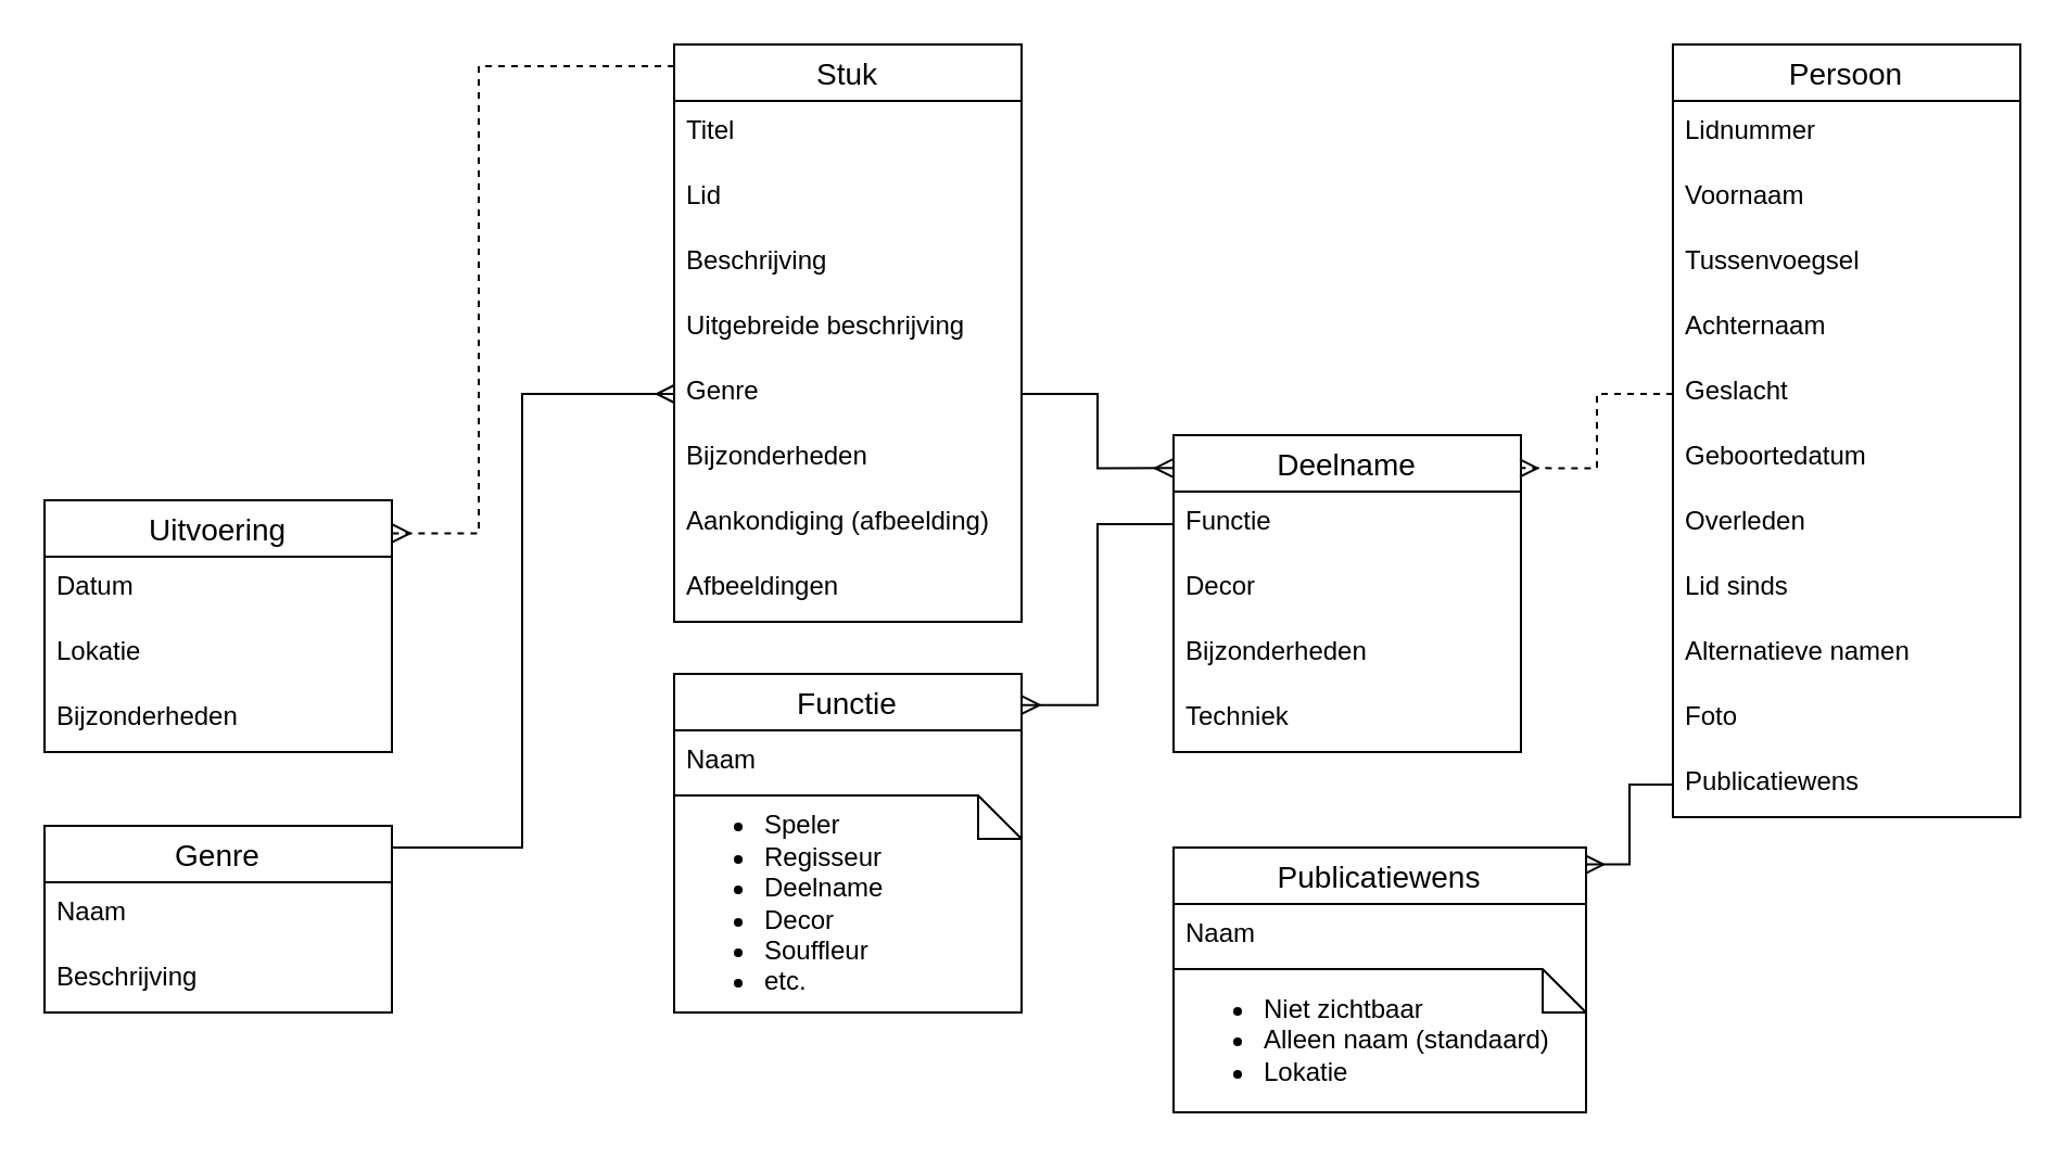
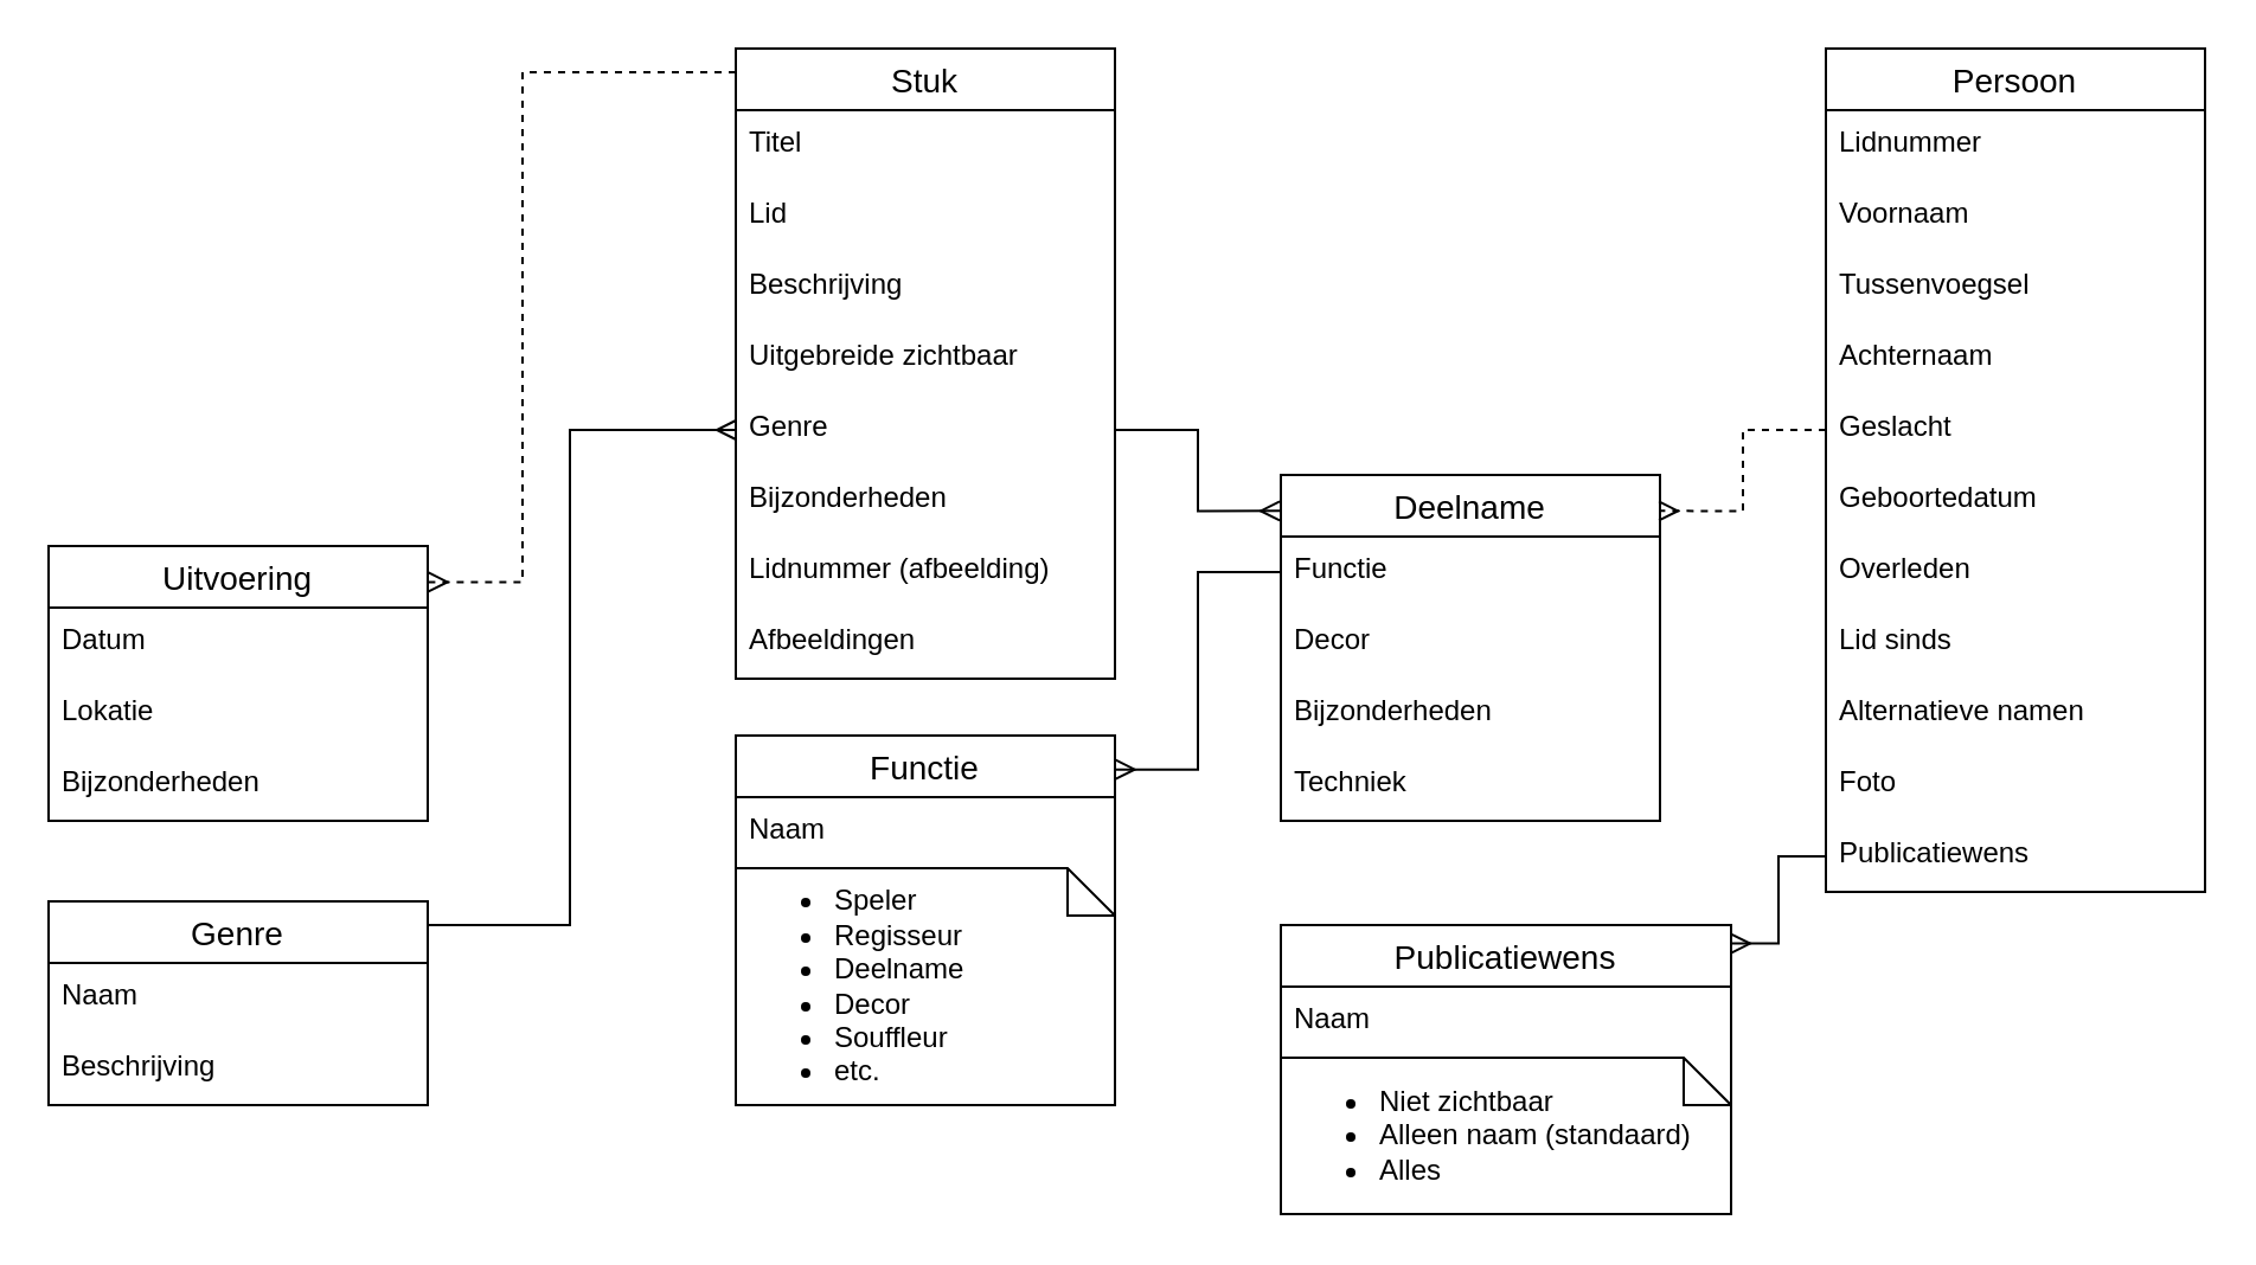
  <mxCell id="0" />
  <mxCell id="1" parent="0" />
  <mxCell id="2" style="edgeStyle=orthogonalEdgeStyle;rounded=0;orthogonalLoop=1;jettySize=auto;html=1;entryX=1.002;entryY=0.131;entryDx=0;entryDy=0;entryPerimeter=0;endArrow=ERmany;endFill=0;dashed=1;" edge="1" parent="1" source="3" target="16"><mxGeometry relative="1" as="geometry"><Array as="points"><mxPoint x="220" y="30" /><mxPoint x="220" y="245" /></Array></mxGeometry></mxCell>
  <mxCell id="3" value="Stuk" style="swimlane;fontStyle=0;childLayout=stackLayout;horizontal=1;startSize=26;horizontalStack=0;resizeParent=1;resizeParentMax=0;resizeLast=0;collapsible=1;marginBottom=0;align=center;fontSize=14;" vertex="1" parent="1"><mxGeometry x="310" y="20" width="160" height="266" as="geometry" /></mxCell>
  <mxCell id="4" value="Titel" style="text;strokeColor=none;fillColor=none;spacingLeft=4;spacingRight=4;overflow=hidden;rotatable=0;points=[[0,0.5],[1,0.5]];portConstraint=eastwest;fontSize=12;" vertex="1" parent="3"><mxGeometry y="26" width="160" height="30" as="geometry" /></mxCell>
  <mxCell id="5" value="Lid" style="text;strokeColor=none;fillColor=none;spacingLeft=4;spacingRight=4;overflow=hidden;rotatable=0;points=[[0,0.5],[1,0.5]];portConstraint=eastwest;fontSize=12;" vertex="1" parent="3"><mxGeometry y="56" width="160" height="30" as="geometry" /></mxCell>
  <mxCell id="6" value="Beschrijving" style="text;strokeColor=none;fillColor=none;spacingLeft=4;spacingRight=4;overflow=hidden;rotatable=0;points=[[0,0.5],[1,0.5]];portConstraint=eastwest;fontSize=12;" vertex="1" parent="3"><mxGeometry y="86" width="160" height="30" as="geometry" /></mxCell>
- <mxCell id="7" value="Uitgebreide beschrijving" style="text;strokeColor=none;fillColor=none;spacingLeft=4;spacingRight=4;overflow=hidden;rotatable=0;points=[[0,0.5],[1,0.5]];portConstraint=eastwest;fontSize=12;" vertex="1" parent="3"><mxGeometry y="116" width="160" height="30" as="geometry" /></mxCell>
+ <mxCell id="7" value="Uitgebreide zichtbaar" style="text;strokeColor=none;fillColor=none;spacingLeft=4;spacingRight=4;overflow=hidden;rotatable=0;points=[[0,0.5],[1,0.5]];portConstraint=eastwest;fontSize=12;" vertex="1" parent="3"><mxGeometry y="116" width="160" height="30" as="geometry" /></mxCell>
  <mxCell id="8" value="Genre" style="text;strokeColor=none;fillColor=none;spacingLeft=4;spacingRight=4;overflow=hidden;rotatable=0;points=[[0,0.5],[1,0.5]];portConstraint=eastwest;fontSize=12;" vertex="1" parent="3"><mxGeometry y="146" width="160" height="30" as="geometry" /></mxCell>
  <mxCell id="9" value="Bijzonderheden" style="text;strokeColor=none;fillColor=none;spacingLeft=4;spacingRight=4;overflow=hidden;rotatable=0;points=[[0,0.5],[1,0.5]];portConstraint=eastwest;fontSize=12;" vertex="1" parent="3"><mxGeometry y="176" width="160" height="30" as="geometry" /></mxCell>
- <mxCell id="10" value="Aankondiging (afbeelding)" style="text;strokeColor=none;fillColor=none;spacingLeft=4;spacingRight=4;overflow=hidden;rotatable=0;points=[[0,0.5],[1,0.5]];portConstraint=eastwest;fontSize=12;" vertex="1" parent="3"><mxGeometry y="206" width="160" height="30" as="geometry" /></mxCell>
+ <mxCell id="10" value="Lidnummer (afbeelding)" style="text;strokeColor=none;fillColor=none;spacingLeft=4;spacingRight=4;overflow=hidden;rotatable=0;points=[[0,0.5],[1,0.5]];portConstraint=eastwest;fontSize=12;" vertex="1" parent="3"><mxGeometry y="206" width="160" height="30" as="geometry" /></mxCell>
  <mxCell id="11" value="Afbeeldingen" style="text;strokeColor=none;fillColor=none;spacingLeft=4;spacingRight=4;overflow=hidden;rotatable=0;points=[[0,0.5],[1,0.5]];portConstraint=eastwest;fontSize=12;" vertex="1" parent="3"><mxGeometry y="236" width="160" height="30" as="geometry" /></mxCell>
  <mxCell id="12" style="edgeStyle=orthogonalEdgeStyle;rounded=0;orthogonalLoop=1;jettySize=auto;html=1;endArrow=ERmany;endFill=0;" edge="1" parent="1" source="13" target="8"><mxGeometry relative="1" as="geometry"><Array as="points"><mxPoint x="240" y="390" /><mxPoint x="240" y="181" /></Array></mxGeometry></mxCell>
  <mxCell id="13" value="Genre" style="swimlane;fontStyle=0;childLayout=stackLayout;horizontal=1;startSize=26;horizontalStack=0;resizeParent=1;resizeParentMax=0;resizeLast=0;collapsible=1;marginBottom=0;align=center;fontSize=14;" vertex="1" parent="1"><mxGeometry x="20" y="380" width="160" height="86" as="geometry" /></mxCell>
  <mxCell id="14" value="Naam" style="text;strokeColor=none;fillColor=none;spacingLeft=4;spacingRight=4;overflow=hidden;rotatable=0;points=[[0,0.5],[1,0.5]];portConstraint=eastwest;fontSize=12;" vertex="1" parent="13"><mxGeometry y="26" width="160" height="30" as="geometry" /></mxCell>
  <mxCell id="15" value="Beschrijving" style="text;strokeColor=none;fillColor=none;spacingLeft=4;spacingRight=4;overflow=hidden;rotatable=0;points=[[0,0.5],[1,0.5]];portConstraint=eastwest;fontSize=12;" vertex="1" parent="13"><mxGeometry y="56" width="160" height="30" as="geometry" /></mxCell>
  <mxCell id="16" value="Uitvoering" style="swimlane;fontStyle=0;childLayout=stackLayout;horizontal=1;startSize=26;horizontalStack=0;resizeParent=1;resizeParentMax=0;resizeLast=0;collapsible=1;marginBottom=0;align=center;fontSize=14;" vertex="1" parent="1"><mxGeometry x="20" y="230" width="160" height="116" as="geometry" /></mxCell>
  <mxCell id="17" value="Datum" style="text;strokeColor=none;fillColor=none;spacingLeft=4;spacingRight=4;overflow=hidden;rotatable=0;points=[[0,0.5],[1,0.5]];portConstraint=eastwest;fontSize=12;" vertex="1" parent="16"><mxGeometry y="26" width="160" height="30" as="geometry" /></mxCell>
  <mxCell id="18" value="Lokatie" style="text;strokeColor=none;fillColor=none;spacingLeft=4;spacingRight=4;overflow=hidden;rotatable=0;points=[[0,0.5],[1,0.5]];portConstraint=eastwest;fontSize=12;" vertex="1" parent="16"><mxGeometry y="56" width="160" height="30" as="geometry" /></mxCell>
  <mxCell id="19" value="Bijzonderheden" style="text;strokeColor=none;fillColor=none;spacingLeft=4;spacingRight=4;overflow=hidden;rotatable=0;points=[[0,0.5],[1,0.5]];portConstraint=eastwest;fontSize=12;" vertex="1" parent="16"><mxGeometry y="86" width="160" height="30" as="geometry" /></mxCell>
  <mxCell id="20" value="Deelname" style="swimlane;fontStyle=0;childLayout=stackLayout;horizontal=1;startSize=26;horizontalStack=0;resizeParent=1;resizeParentMax=0;resizeLast=0;collapsible=1;marginBottom=0;align=center;fontSize=14;" vertex="1" parent="1"><mxGeometry x="540" y="200" width="160" height="146" as="geometry" /></mxCell>
  <mxCell id="21" value="Functie" style="text;strokeColor=none;fillColor=none;spacingLeft=4;spacingRight=4;overflow=hidden;rotatable=0;points=[[0,0.5],[1,0.5]];portConstraint=eastwest;fontSize=12;" vertex="1" parent="20"><mxGeometry y="26" width="160" height="30" as="geometry" /></mxCell>
  <mxCell id="22" value="Decor" style="text;strokeColor=none;fillColor=none;spacingLeft=4;spacingRight=4;overflow=hidden;rotatable=0;points=[[0,0.5],[1,0.5]];portConstraint=eastwest;fontSize=12;" vertex="1" parent="20"><mxGeometry y="56" width="160" height="30" as="geometry" /></mxCell>
  <mxCell id="23" value="Bijzonderheden" style="text;strokeColor=none;fillColor=none;spacingLeft=4;spacingRight=4;overflow=hidden;rotatable=0;points=[[0,0.5],[1,0.5]];portConstraint=eastwest;fontSize=12;" vertex="1" parent="20"><mxGeometry y="86" width="160" height="30" as="geometry" /></mxCell>
  <mxCell id="24" value="Techniek" style="text;strokeColor=none;fillColor=none;spacingLeft=4;spacingRight=4;overflow=hidden;rotatable=0;points=[[0,0.5],[1,0.5]];portConstraint=eastwest;fontSize=12;" vertex="1" parent="20"><mxGeometry y="116" width="160" height="30" as="geometry" /></mxCell>
  <mxCell id="25" value="Persoon" style="swimlane;fontStyle=0;childLayout=stackLayout;horizontal=1;startSize=26;horizontalStack=0;resizeParent=1;resizeParentMax=0;resizeLast=0;collapsible=1;marginBottom=0;align=center;fontSize=14;" vertex="1" parent="1"><mxGeometry x="770" y="20" width="160" height="356" as="geometry" /></mxCell>
  <mxCell id="26" value="Lidnummer" style="text;strokeColor=none;fillColor=none;spacingLeft=4;spacingRight=4;overflow=hidden;rotatable=0;points=[[0,0.5],[1,0.5]];portConstraint=eastwest;fontSize=12;" vertex="1" parent="25"><mxGeometry y="26" width="160" height="30" as="geometry" /></mxCell>
  <mxCell id="27" value="Voornaam" style="text;strokeColor=none;fillColor=none;spacingLeft=4;spacingRight=4;overflow=hidden;rotatable=0;points=[[0,0.5],[1,0.5]];portConstraint=eastwest;fontSize=12;" vertex="1" parent="25"><mxGeometry y="56" width="160" height="30" as="geometry" /></mxCell>
  <mxCell id="28" value="Tussenvoegsel" style="text;strokeColor=none;fillColor=none;spacingLeft=4;spacingRight=4;overflow=hidden;rotatable=0;points=[[0,0.5],[1,0.5]];portConstraint=eastwest;fontSize=12;" vertex="1" parent="25"><mxGeometry y="86" width="160" height="30" as="geometry" /></mxCell>
  <mxCell id="29" value="Achternaam" style="text;strokeColor=none;fillColor=none;spacingLeft=4;spacingRight=4;overflow=hidden;rotatable=0;points=[[0,0.5],[1,0.5]];portConstraint=eastwest;fontSize=12;" vertex="1" parent="25"><mxGeometry y="116" width="160" height="30" as="geometry" /></mxCell>
  <mxCell id="30" value="Geslacht" style="text;strokeColor=none;fillColor=none;spacingLeft=4;spacingRight=4;overflow=hidden;rotatable=0;points=[[0,0.5],[1,0.5]];portConstraint=eastwest;fontSize=12;" vertex="1" parent="25"><mxGeometry y="146" width="160" height="30" as="geometry" /></mxCell>
  <mxCell id="31" value="Geboortedatum" style="text;strokeColor=none;fillColor=none;spacingLeft=4;spacingRight=4;overflow=hidden;rotatable=0;points=[[0,0.5],[1,0.5]];portConstraint=eastwest;fontSize=12;" vertex="1" parent="25"><mxGeometry y="176" width="160" height="30" as="geometry" /></mxCell>
  <mxCell id="32" value="Overleden" style="text;strokeColor=none;fillColor=none;spacingLeft=4;spacingRight=4;overflow=hidden;rotatable=0;points=[[0,0.5],[1,0.5]];portConstraint=eastwest;fontSize=12;" vertex="1" parent="25"><mxGeometry y="206" width="160" height="30" as="geometry" /></mxCell>
  <mxCell id="33" value="Lid sinds" style="text;strokeColor=none;fillColor=none;spacingLeft=4;spacingRight=4;overflow=hidden;rotatable=0;points=[[0,0.5],[1,0.5]];portConstraint=eastwest;fontSize=12;" vertex="1" parent="25"><mxGeometry y="236" width="160" height="30" as="geometry" /></mxCell>
  <mxCell id="34" value="Alternatieve namen" style="text;strokeColor=none;fillColor=none;spacingLeft=4;spacingRight=4;overflow=hidden;rotatable=0;points=[[0,0.5],[1,0.5]];portConstraint=eastwest;fontSize=12;" vertex="1" parent="25"><mxGeometry y="266" width="160" height="30" as="geometry" /></mxCell>
  <mxCell id="35" value="Foto" style="text;strokeColor=none;fillColor=none;spacingLeft=4;spacingRight=4;overflow=hidden;rotatable=0;points=[[0,0.5],[1,0.5]];portConstraint=eastwest;fontSize=12;" vertex="1" parent="25"><mxGeometry y="296" width="160" height="30" as="geometry" /></mxCell>
  <mxCell id="36" value="Publicatiewens" style="text;strokeColor=none;fillColor=none;spacingLeft=4;spacingRight=4;overflow=hidden;rotatable=0;points=[[0,0.5],[1,0.5]];portConstraint=eastwest;fontSize=12;" vertex="1" parent="25"><mxGeometry y="326" width="160" height="30" as="geometry" /></mxCell>
  <mxCell id="37" style="edgeStyle=orthogonalEdgeStyle;rounded=0;orthogonalLoop=1;jettySize=auto;html=1;entryX=-0.003;entryY=0.104;entryDx=0;entryDy=0;entryPerimeter=0;endArrow=ERmany;endFill=0;" edge="1" parent="1" source="8" target="20"><mxGeometry relative="1" as="geometry" /></mxCell>
  <mxCell id="38" style="edgeStyle=orthogonalEdgeStyle;rounded=0;orthogonalLoop=1;jettySize=auto;html=1;entryX=0.997;entryY=0.104;entryDx=0;entryDy=0;entryPerimeter=0;endArrow=ERmany;endFill=0;dashed=1;" edge="1" parent="1" source="30" target="20"><mxGeometry relative="1" as="geometry" /></mxCell>
  <mxCell id="39" value="Functie" style="swimlane;fontStyle=0;childLayout=stackLayout;horizontal=1;startSize=26;horizontalStack=0;resizeParent=1;resizeParentMax=0;resizeLast=0;collapsible=1;marginBottom=0;align=center;fontSize=14;" vertex="1" parent="1"><mxGeometry x="310" y="310" width="160" height="156" as="geometry" /></mxCell>
  <mxCell id="40" value="Naam" style="text;strokeColor=none;fillColor=none;spacingLeft=4;spacingRight=4;overflow=hidden;rotatable=0;points=[[0,0.5],[1,0.5]];portConstraint=eastwest;fontSize=12;" vertex="1" parent="39"><mxGeometry y="26" width="160" height="30" as="geometry" /></mxCell>
  <mxCell id="41" value="&lt;ul&gt;&lt;li&gt;Speler&lt;/li&gt;&lt;li&gt;Regisseur&lt;/li&gt;&lt;li&gt;Deelname&lt;/li&gt;&lt;li&gt;Decor&lt;/li&gt;&lt;li&gt;Souffleur&lt;/li&gt;&lt;li&gt;etc.&lt;/li&gt;&lt;/ul&gt;" style="shape=note;size=20;whiteSpace=wrap;html=1;align=left;" vertex="1" parent="39"><mxGeometry y="56" width="160" height="100" as="geometry" /></mxCell>
  <mxCell id="42" style="edgeStyle=orthogonalEdgeStyle;rounded=0;orthogonalLoop=1;jettySize=auto;html=1;entryX=1.002;entryY=0.092;entryDx=0;entryDy=0;entryPerimeter=0;endArrow=ERmany;endFill=0;" edge="1" parent="1" source="21" target="39"><mxGeometry relative="1" as="geometry" /></mxCell>
  <mxCell id="43" value="Publicatiewens" style="swimlane;fontStyle=0;childLayout=stackLayout;horizontal=1;startSize=26;horizontalStack=0;resizeParent=1;resizeParentMax=0;resizeLast=0;collapsible=1;marginBottom=0;align=center;fontSize=14;" vertex="1" parent="1"><mxGeometry x="540" y="390" width="190" height="122" as="geometry" /></mxCell>
  <mxCell id="44" value="Naam" style="text;strokeColor=none;fillColor=none;spacingLeft=4;spacingRight=4;overflow=hidden;rotatable=0;points=[[0,0.5],[1,0.5]];portConstraint=eastwest;fontSize=12;" vertex="1" parent="43"><mxGeometry y="26" width="190" height="30" as="geometry" /></mxCell>
- <mxCell id="45" value="&lt;ul&gt;&lt;li&gt;Niet zichtbaar&lt;/li&gt;&lt;li&gt;Alleen naam (standaard)&lt;/li&gt;&lt;li&gt;Lokatie&lt;/li&gt;&lt;/ul&gt;" style="shape=note;size=20;whiteSpace=wrap;html=1;align=left;" vertex="1" parent="43"><mxGeometry y="56" width="190" height="66" as="geometry" /></mxCell>
+ <mxCell id="45" value="&lt;ul&gt;&lt;li&gt;Niet zichtbaar&lt;/li&gt;&lt;li&gt;Alleen naam (standaard)&lt;/li&gt;&lt;li&gt;Alles&lt;/li&gt;&lt;/ul&gt;" style="shape=note;size=20;whiteSpace=wrap;html=1;align=left;" vertex="1" parent="43"><mxGeometry y="56" width="190" height="66" as="geometry" /></mxCell>
  <mxCell id="46" style="edgeStyle=orthogonalEdgeStyle;rounded=0;orthogonalLoop=1;jettySize=auto;html=1;exitX=0.5;exitY=1;exitDx=0;exitDy=0;exitPerimeter=0;endArrow=ERmany;endFill=0;" edge="1" parent="43" source="45" target="45"><mxGeometry relative="1" as="geometry" /></mxCell>
  <mxCell id="47" style="edgeStyle=orthogonalEdgeStyle;rounded=0;orthogonalLoop=1;jettySize=auto;html=1;entryX=1;entryY=0.064;entryDx=0;entryDy=0;entryPerimeter=0;endArrow=ERmany;endFill=0;" edge="1" parent="1" source="36" target="43"><mxGeometry relative="1" as="geometry" /></mxCell>
